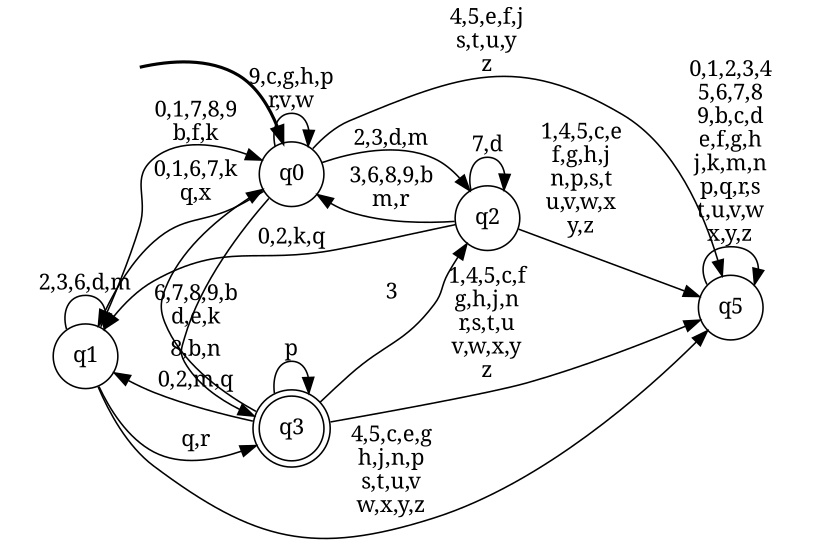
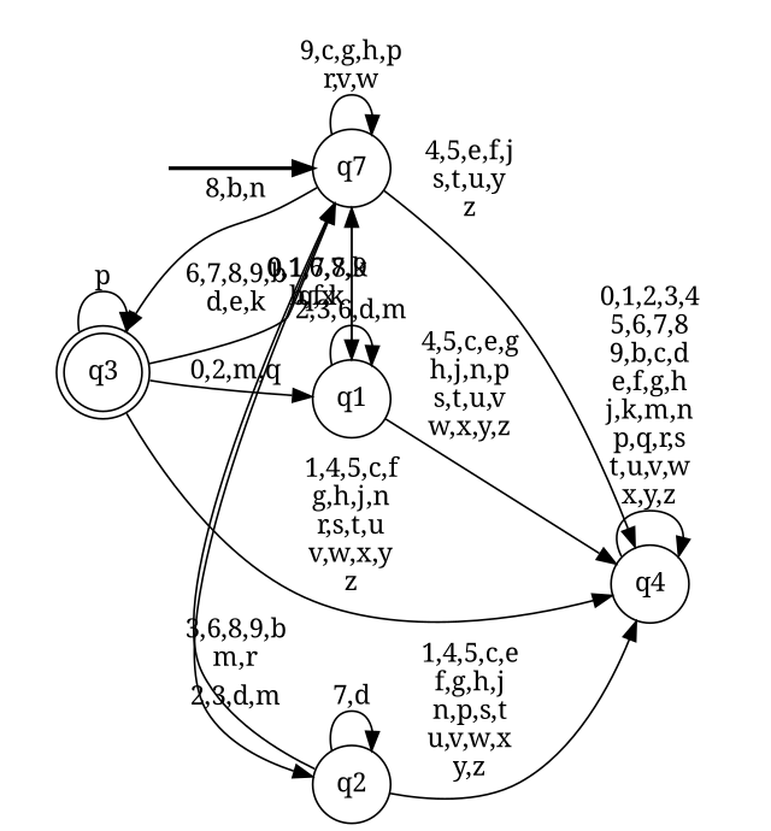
  digraph {
    fontname="Noto Serif"
    rankdir=LR
    node [fontname="Noto Serif" shape=circle style="rounded,filled" color=black fillcolor=white]
    edge [fontname="Noto Serif"]
    __start0 [height=0 shape=none style=invis width=0 color="" fillcolor=""]
-   n2 [label=q0 style=filled]
+   n2 [label=q7 style=filled]
    n3 [label=q1]
    n4 [label=q2]
    n5 [label=q3 shape=doublecircle]
-   n6 [label=q5 style=filled]
+   n6 [label=q4 style=filled]
    subgraph cluster_1 {
      nodesep=0.15
      ranksep=0.15
      style=invis
      __start0
      n2
    }
    __start0 -> n2 [penwidth=2]
    n2 -> n2 [label="9,c,g,h,p\nr,v,w"]
    n2 -> n3 [label="0,1,6,7,k\nq,x"]
    n2 -> n4 [label="2,3,d,m"]
    n2 -> n5 [label="8,b,n"]
    n2 -> n6 [label="4,5,e,f,j\ns,t,u,y\nz"]
    n3 -> n2 [label="0,1,7,8,9\nb,f,k"]
    n3 -> n3 [label="2,3,6,d,m"]
-   n3 -> n5 [label="q,r"]
    n3 -> n6 [label="4,5,c,e,g\nh,j,n,p\ns,t,u,v\nw,x,y,z"]
    n4 -> n2 [label="3,6,8,9,b\nm,r"]
-   n4 -> n3 [label="0,2,k,q"]
    n4 -> n4 [label="7,d"]
    n4 -> n6 [label="1,4,5,c,e\nf,g,h,j\nn,p,s,t\nu,v,w,x\ny,z"]
    n5 -> n2 [label="6,7,8,9,b\nd,e,k"]
    n5 -> n3 [label="0,2,m,q"]
-   n5 -> n4 [label=3]
    n5 -> n5 [label=p]
    n5 -> n6 [label="1,4,5,c,f\ng,h,j,n\nr,s,t,u\nv,w,x,y\nz"]
    n6 -> n6 [label="0,1,2,3,4\n5,6,7,8\n9,b,c,d\ne,f,g,h\nj,k,m,n\np,q,r,s\nt,u,v,w\nx,y,z"]
  }
